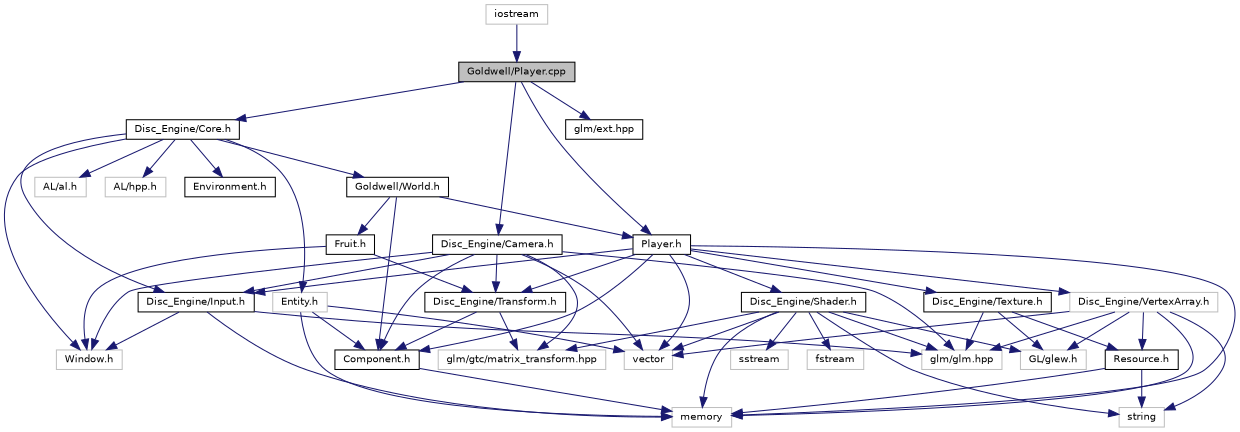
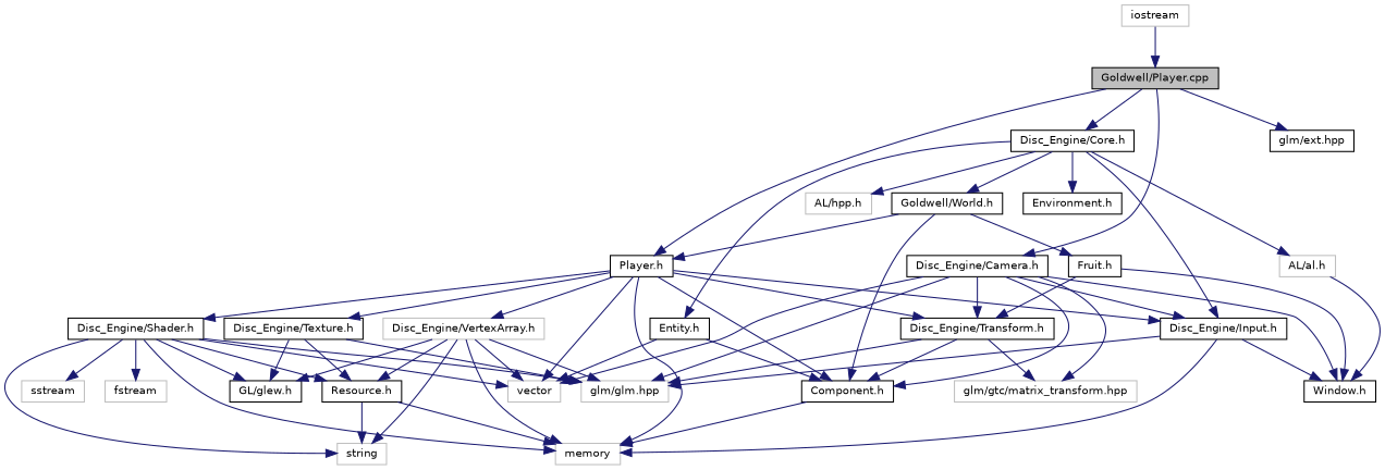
  digraph {
    node [color=black fillcolor=white fontname=Helvetica fontsize=10 shape=record style=filled]
    edge [color=midnightblue fontname=Helvetica fontsize=10 labelfontname=Helvetica labelfontsize=10 style=solid]
    n1 [fillcolor=grey75 fontcolor=black height=0.2 label="Goldwell/Player.cpp" width=0.4]
    n2 [height=0.2 label="Player.h" width=0.4]
    n3 [height=0.2 label="Disc_Engine/Core.h" width=0.4]
    n4 [height=0.2 label="Disc_Engine/Camera.h" width=0.4]
    n5 [height=0.2 label="glm/ext.hpp" width=0.4]
    n6 [color=grey75 height=0.2 label="Disc_Engine/VertexArray.h" width=0.4]
    n7 [color=grey75 height=0.2 label=memory width=0.4]
    n8 [color=grey75 height=0.2 label=vector width=0.4]
    n9 [height=0.2 label="Disc_Engine/Texture.h" width=0.4]
    n10 [height=0.2 label="Disc_Engine/Shader.h" width=0.4]
    n11 [height=0.2 label="Disc_Engine/Input.h" width=0.4]
    n12 [height=0.2 label="Disc_Engine/Transform.h" width=0.4]
    n13 [height=0.2 label="Component.h" width=0.4]
-   n14 [color=grey75 height=0.2 label="Window.h" width=0.4]
+   n14 [height=0.2 label="Window.h" width=0.4]
    n15 [color=grey75 height=0.2 label="AL/al.h" width=0.4]
    n16 [color=grey75 height=0.2 label="AL/hpp.h" width=0.4]
-   n17 [color=grey75 height=0.2 label="Entity.h" width=0.4]
+   n17 [height=0.2 label="Entity.h" width=0.4]
    n18 [height=0.2 label="Environment.h" width=0.4]
    n19 [height=0.2 label="Goldwell/World.h" width=0.4]
    n20 [color=grey75 height=0.2 label="glm/glm.hpp" width=0.4]
    n21 [color=grey75 height=0.2 label="glm/gtc/matrix_transform.hpp" width=0.4]
    n22 [color=grey75 height=0.2 label=iostream width=0.4]
    n23 [height=0.2 label="Resource.h" width=0.4]
    n24 [color=grey75 height=0.2 label=string width=0.4]
-   n25 [color=grey75 height=0.2 label="GL/glew.h" width=0.4]
+   n25 [height=0.2 label="GL/glew.h" width=0.4]
    n26 [color=grey75 height=0.2 label=fstream width=0.4]
    n27 [color=grey75 height=0.2 label=sstream width=0.4]
    n28 [height=0.2 label="Fruit.h" width=0.4]
    n1 -> n2
    n1 -> n3
    n1 -> n4
    n1 -> n5
    n2 -> n6
    n2 -> n7
    n2 -> n8
    n2 -> n9
    n2 -> n10
    n2 -> n11
    n2 -> n12
    n2 -> n13
    n3 -> n11
-   n3 -> n14
+   n15 -> n14
    n3 -> n15
    n3 -> n16
    n3 -> n17
    n3 -> n18
    n3 -> n19
    n4 -> n8
    n4 -> n11
    n4 -> n12
    n4 -> n13
    n4 -> n14
    n4 -> n20
    n4 -> n21
    n6 -> n7
    n6 -> n8
    n6 -> n20
    n6 -> n23
    n6 -> n24
    n6 -> n25
    n9 -> n20
    n9 -> n23
    n9 -> n25
    n10 -> n7
    n10 -> n8
    n10 -> n20
-   n10 -> n21
+   n10 -> n23
    n10 -> n24
    n10 -> n25
    n10 -> n26
    n10 -> n27
    n11 -> n7
    n11 -> n14
    n11 -> n20
    n12 -> n13
+   n12 -> n20
    n12 -> n21
    n13 -> n7
-   n17 -> n7
    n17 -> n8
    n17 -> n13
    n19 -> n2
    n19 -> n13
    n19 -> n28
    n22 -> n1
    n23 -> n7
    n23 -> n24
    n28 -> n12
    n28 -> n14
  }
